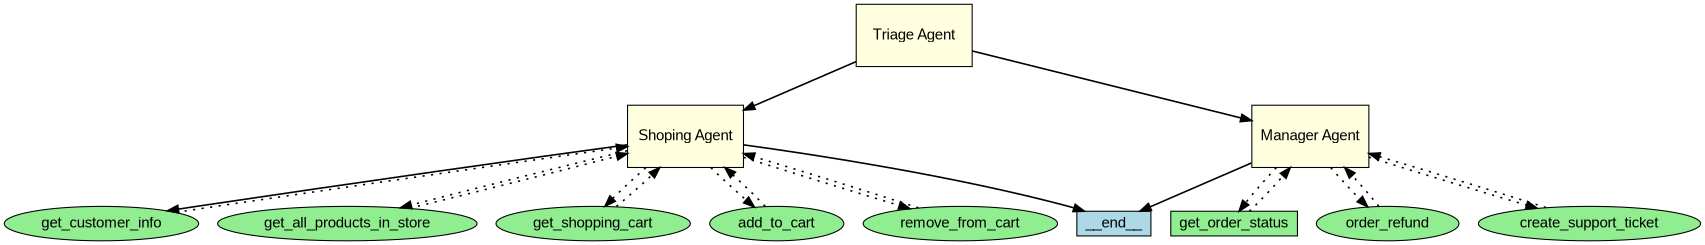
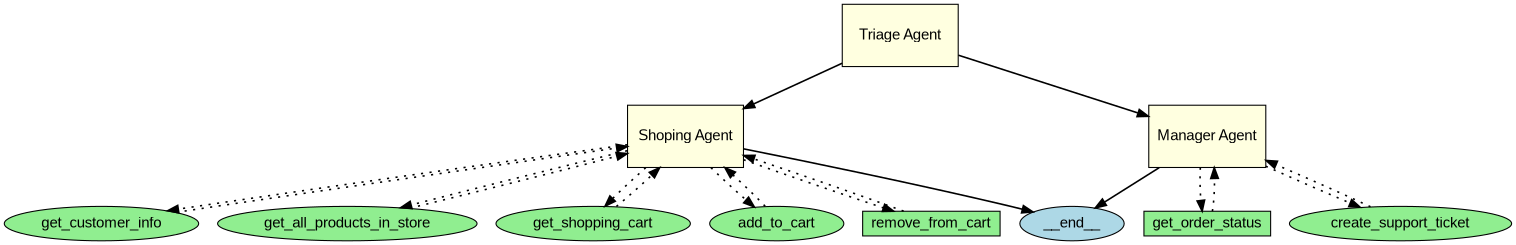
  digraph {
    splines=true
    node [fillcolor=lightgreen fontname=Arial shape=ellipse style=filled]
    edge [penwidth=1.5 style=dotted]
    n1 [fillcolor=lightyellow height=0.8 label="Triage Agent" shape=box width=1.5]
    n2 [fillcolor=lightyellow height=0.8 label="Shoping Agent" shape=box width=1.5]
    n3 [fillcolor=lightyellow height=0.8 label="Manager Agent" shape=box width=1.5]
-   n4 [fillcolor=lightblue height=0.3 label=__end__ shape=box width=0.5]
+   n4 [fillcolor=lightblue height=0.3 label=__end__ width=0.5]
    n5 [height=0.3 label=get_customer_info width=0.5]
    n6 [height=0.3 label=get_all_products_in_store width=0.5]
    n7 [height=0.3 label=get_shopping_cart width=0.5]
    n8 [height=0.3 label=add_to_cart width=0.5]
-   n9 [height=0.3 label=remove_from_cart width=0.5]
+   n9 [height=0.3 label=remove_from_cart shape=box width=0.5]
    n10 [height=0.3 label=get_order_status shape=box width=0.5]
-   n11 [height=0.3 label=order_refund width=0.5]
    n12 [height=0.3 label=create_support_ticket width=0.5]
    n1 -> n2 [style=""]
    n1 -> n3 [style=""]
    n2 -> n4 [style=""]
-   n2 -> n5 [style=solid]
+   n2 -> n5
    n2 -> n6
    n2 -> n7
    n2 -> n8
    n2 -> n9
    n3 -> n4 [style=""]
    n3 -> n10
-   n3 -> n11
    n3 -> n12
    n5 -> n2
    n6 -> n2
    n7 -> n2
    n8 -> n2
    n9 -> n2
    n10 -> n3
-   n11 -> n3
    n12 -> n3
  }
